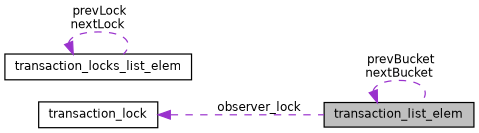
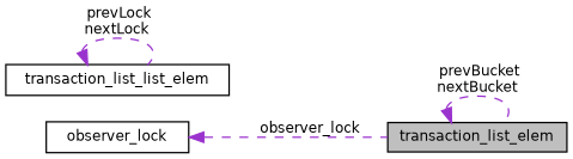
  digraph {
    rankdir=LR
    node [color=black fontname=Helvetica fontsize=10 shape=record]
    edge [color=darkorchid3 dir=back fontname=Helvetica fontsize=10 labelfontname=Helvetica labelfontsize=10 style=dashed]
    n1 [fillcolor=grey75 fontcolor=black height=0.2 label=transaction_list_elem style=filled width=0.4]
-   n2 [height=0.2 label=transaction_locks_list_elem width=0.4]
-   n3 [height=0.2 label=transaction_lock width=0.4]
+   n2 [height=0.2 label=transaction_list_list_elem width=0.4]
+   n3 [height=0.2 label=observer_lock width=0.4]
    n1 -> n1 [label=" prevBucket\nnextBucket"]
    n2 -> n2 [label=" prevLock\nnextLock"]
    n3 -> n1 [label=" observer_lock"]
  }
